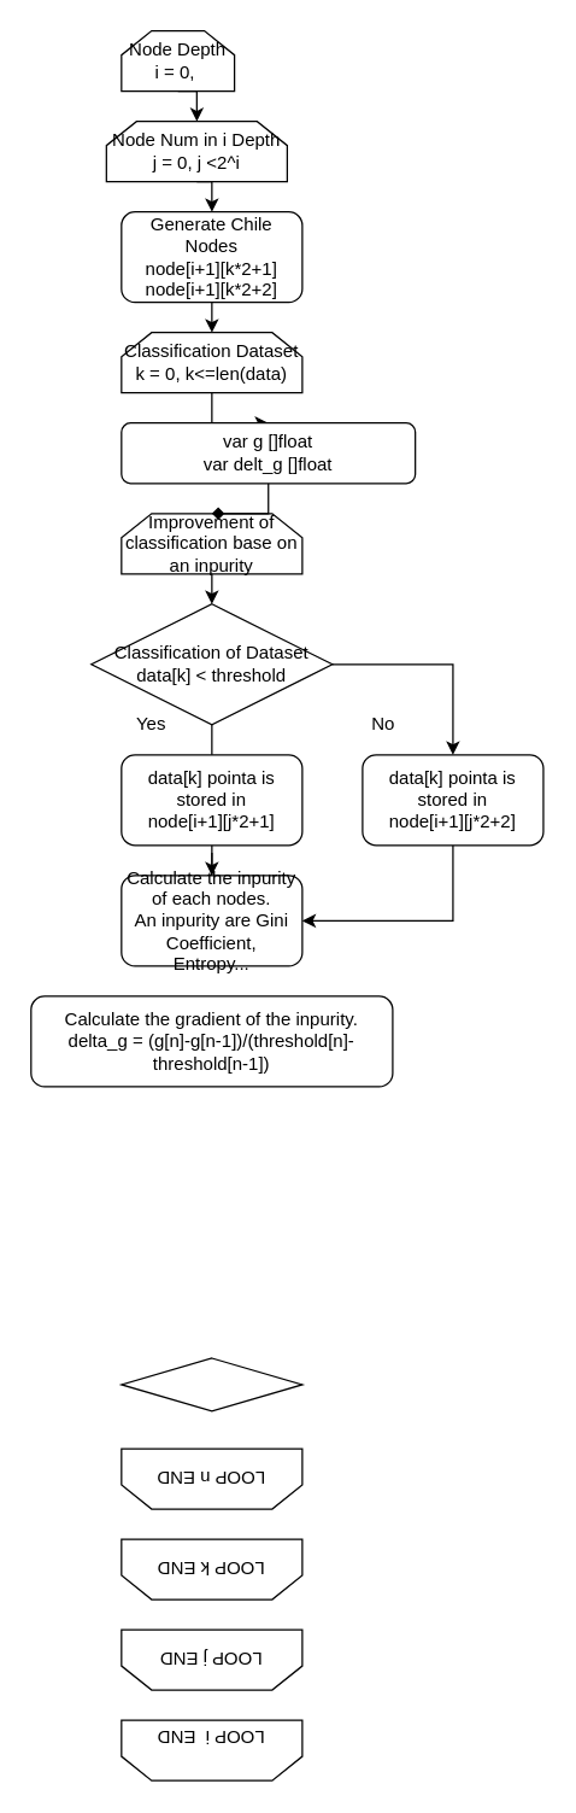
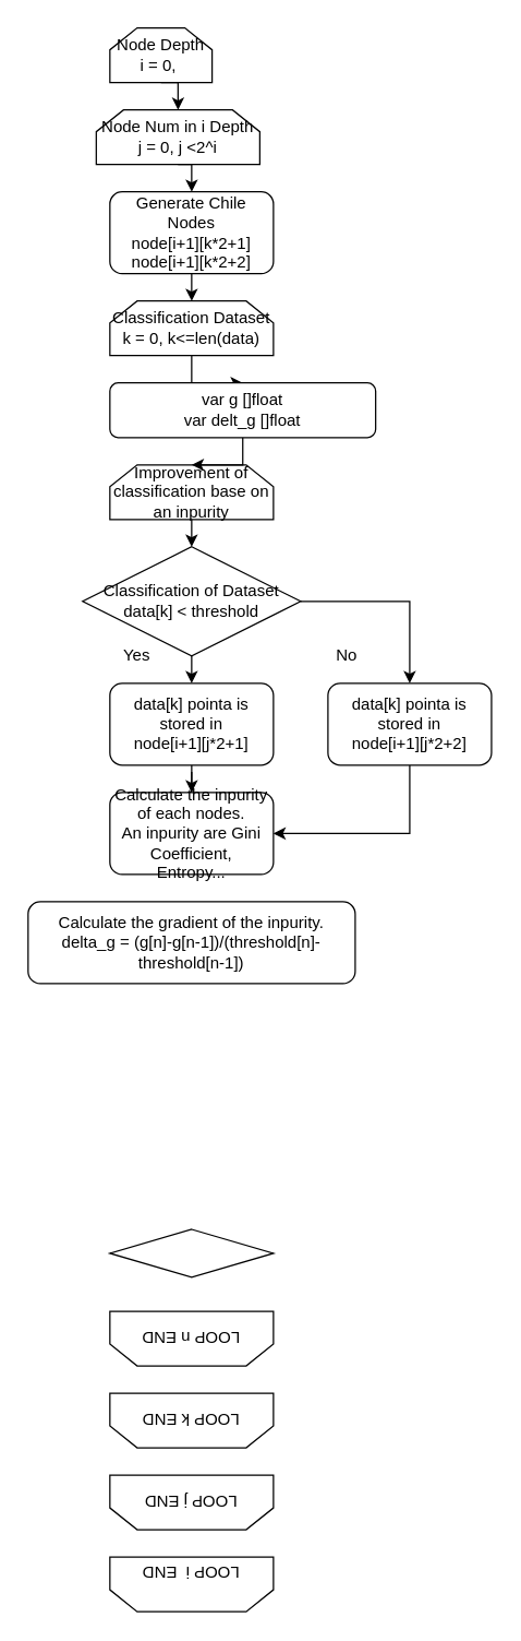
  <mxCell id="0" />
  <mxCell id="1" parent="0" />
  <mxCell id="2" style="edgeStyle=orthogonalEdgeStyle;rounded=0;orthogonalLoop=1;jettySize=auto;html=1;exitX=0.5;exitY=1;exitDx=0;exitDy=0;entryX=0.5;entryY=0;entryDx=0;entryDy=0;" edge="1" parent="1" source="3" target="13"><mxGeometry relative="1" as="geometry" /></mxCell>
  <mxCell id="3" value="Generate Chile Nodes&lt;br&gt;node[i+1][k*2+1]&lt;br&gt;node[i+1][k*2+2]" style="rounded=1;whiteSpace=wrap;html=1;" parent="1" vertex="1"><mxGeometry x="80" y="140" width="120" height="60" as="geometry" /></mxCell>
  <mxCell id="4" style="edgeStyle=orthogonalEdgeStyle;rounded=0;orthogonalLoop=1;jettySize=auto;html=1;exitX=0.5;exitY=1;exitDx=0;exitDy=0;entryX=0.5;entryY=0;entryDx=0;entryDy=0;" edge="1" parent="1" source="5" target="8"><mxGeometry relative="1" as="geometry" /></mxCell>
  <mxCell id="5" value="Node Depth&lt;br&gt;i = 0,&amp;nbsp;" style="shape=loopLimit;whiteSpace=wrap;html=1;" parent="1" vertex="1"><mxGeometry x="80" y="20" width="75" height="40" as="geometry" /></mxCell>
  <mxCell id="6" value="&lt;br&gt;LOOP i&amp;nbsp; END" style="shape=loopLimit;whiteSpace=wrap;html=1;rotation=-180;" parent="1" vertex="1"><mxGeometry x="80" y="1140" width="120" height="40" as="geometry" /></mxCell>
  <mxCell id="7" style="edgeStyle=orthogonalEdgeStyle;rounded=0;orthogonalLoop=1;jettySize=auto;html=1;exitX=0.5;exitY=1;exitDx=0;exitDy=0;entryX=0.5;entryY=0;entryDx=0;entryDy=0;" edge="1" parent="1" source="8" target="3"><mxGeometry relative="1" as="geometry" /></mxCell>
  <mxCell id="8" value="Node Num in i Depth&lt;br&gt;j = 0, j &amp;lt;2^i" style="shape=loopLimit;whiteSpace=wrap;html=1;" parent="1" vertex="1"><mxGeometry x="70" y="80" width="120" height="40" as="geometry" /></mxCell>
  <mxCell id="9" value="LOOP j END" style="shape=loopLimit;whiteSpace=wrap;html=1;rotation=-180;" parent="1" vertex="1"><mxGeometry x="80" y="1080" width="120" height="40" as="geometry" /></mxCell>
  <mxCell id="10" style="edgeStyle=orthogonalEdgeStyle;rounded=0;orthogonalLoop=1;jettySize=auto;html=1;exitX=0.5;exitY=1;exitDx=0;exitDy=0;entryX=1;entryY=0.5;entryDx=0;entryDy=0;" edge="1" parent="1" source="11" target="22"><mxGeometry relative="1" as="geometry"><mxPoint x="170" y="605" as="targetPoint" /></mxGeometry></mxCell>
  <mxCell id="11" value="data[k] pointa is stored in&lt;br&gt;node[i+1][j*2+2]" style="rounded=1;whiteSpace=wrap;html=1;" parent="1" vertex="1"><mxGeometry x="240" y="500" width="120" height="60" as="geometry" /></mxCell>
  <mxCell id="12" style="edgeStyle=orthogonalEdgeStyle;rounded=0;orthogonalLoop=1;jettySize=auto;html=1;exitX=0.5;exitY=1;exitDx=0;exitDy=0;entryX=0.5;entryY=0;entryDx=0;entryDy=0;" edge="1" parent="1" source="13" target="30"><mxGeometry relative="1" as="geometry" /></mxCell>
  <mxCell id="13" value="Classification Dataset&lt;br&gt;k = 0, k&amp;lt;=len(data)" style="shape=loopLimit;whiteSpace=wrap;html=1;" parent="1" vertex="1"><mxGeometry x="80" y="220" width="120" height="40" as="geometry" /></mxCell>
  <mxCell id="14" value="LOOP k END" style="shape=loopLimit;whiteSpace=wrap;html=1;rotation=-180;" parent="1" vertex="1"><mxGeometry x="80" y="1020" width="120" height="40" as="geometry" /></mxCell>
  <mxCell id="15" style="edgeStyle=orthogonalEdgeStyle;rounded=0;orthogonalLoop=1;jettySize=auto;html=1;exitX=0.5;exitY=1;exitDx=0;exitDy=0;entryX=0.5;entryY=0;entryDx=0;entryDy=0;" edge="1" parent="1" source="16"><mxGeometry relative="1" as="geometry"><mxPoint x="140" y="605" as="targetPoint" /></mxGeometry></mxCell>
  <mxCell id="16" value="data[k] pointa is stored in&lt;br&gt;node[i+1][j*2+1]" style="rounded=1;whiteSpace=wrap;html=1;" parent="1" vertex="1"><mxGeometry x="80" y="500" width="120" height="60" as="geometry" /></mxCell>
  <mxCell id="17" style="edgeStyle=orthogonalEdgeStyle;rounded=0;orthogonalLoop=1;jettySize=auto;html=1;exitX=1;exitY=0.5;exitDx=0;exitDy=0;entryX=0.5;entryY=0;entryDx=0;entryDy=0;" edge="1" parent="1" source="19" target="11"><mxGeometry relative="1" as="geometry" /></mxCell>
- <mxCell id="18" style="edgeStyle=orthogonalEdgeStyle;rounded=0;orthogonalLoop=1;jettySize=auto;html=1;exitX=0.5;exitY=1;exitDx=0;exitDy=0;entryX=0.5;entryY=0;entryDx=0;entryDy=0;endArrow=none;" edge="1" parent="1" source="19" target="16"><mxGeometry relative="1" as="geometry" /></mxCell>
+ <mxCell id="18" style="edgeStyle=orthogonalEdgeStyle;rounded=0;orthogonalLoop=1;jettySize=auto;html=1;exitX=0.5;exitY=1;exitDx=0;exitDy=0;entryX=0.5;entryY=0;entryDx=0;entryDy=0;" edge="1" parent="1" source="19" target="16"><mxGeometry relative="1" as="geometry" /></mxCell>
  <mxCell id="19" value="&lt;span&gt;Classification of Dataset&lt;/span&gt;&lt;br&gt;&lt;span&gt;data[k] &amp;lt; threshold&lt;/span&gt;" style="rhombus;whiteSpace=wrap;html=1;" parent="1" vertex="1"><mxGeometry x="60" y="400" width="160" height="80" as="geometry" /></mxCell>
  <mxCell id="20" value="Yes" style="text;html=1;strokeColor=none;fillColor=none;align=center;verticalAlign=middle;whiteSpace=wrap;rounded=0;" parent="1" vertex="1"><mxGeometry x="80" y="470" width="40" height="20" as="geometry" /></mxCell>
  <mxCell id="21" value="No" style="text;html=1;strokeColor=none;fillColor=none;align=center;verticalAlign=middle;whiteSpace=wrap;rounded=0;" parent="1" vertex="1"><mxGeometry x="234" y="470" width="40" height="20" as="geometry" /></mxCell>
  <mxCell id="22" value="Calculate the inpurity of each nodes.&lt;br&gt;An inpurity are Gini Coefficient,&lt;br&gt;Entropy..." style="rounded=1;whiteSpace=wrap;html=1;" parent="1" vertex="1"><mxGeometry x="80" y="580" width="120" height="60" as="geometry" /></mxCell>
  <mxCell id="23" style="edgeStyle=orthogonalEdgeStyle;rounded=0;orthogonalLoop=1;jettySize=auto;html=1;exitX=0.5;exitY=1;exitDx=0;exitDy=0;entryX=0.5;entryY=0;entryDx=0;entryDy=0;" edge="1" parent="1" target="22"><mxGeometry relative="1" as="geometry"><mxPoint x="140" y="565" as="sourcePoint" /></mxGeometry></mxCell>
  <mxCell id="24" style="edgeStyle=orthogonalEdgeStyle;rounded=0;orthogonalLoop=1;jettySize=auto;html=1;exitX=0.5;exitY=1;exitDx=0;exitDy=0;entryX=0.5;entryY=0;entryDx=0;entryDy=0;" edge="1" parent="1" source="25" target="19"><mxGeometry relative="1" as="geometry" /></mxCell>
  <mxCell id="25" value="Improvement of classification base on an inpurity" style="shape=loopLimit;whiteSpace=wrap;html=1;" vertex="1" parent="1"><mxGeometry x="80" y="340" width="120" height="40" as="geometry" /></mxCell>
  <mxCell id="26" value="LOOP n END" style="shape=loopLimit;whiteSpace=wrap;html=1;rotation=-180;" vertex="1" parent="1"><mxGeometry x="80" y="960" width="120" height="40" as="geometry" /></mxCell>
  <mxCell id="27" value="" style="rhombus;whiteSpace=wrap;html=1;" vertex="1" parent="1"><mxGeometry x="80" y="900" width="120" height="35" as="geometry" /></mxCell>
  <mxCell id="28" value="Calculate the gradient of the inpurity.&lt;br&gt;delta_g = (g[n]-g[n-1])/(threshold[n]-threshold[n-1])" style="rounded=1;whiteSpace=wrap;html=1;" vertex="1" parent="1"><mxGeometry x="20" y="660" width="240" height="60" as="geometry" /></mxCell>
- <mxCell id="29" value="" style="edgeStyle=orthogonalEdgeStyle;rounded=0;orthogonalLoop=1;jettySize=auto;html=1;endArrow=diamond;" edge="1" parent="1" source="30" target="25"><mxGeometry relative="1" as="geometry" /></mxCell>
+ <mxCell id="29" value="" style="edgeStyle=orthogonalEdgeStyle;rounded=0;orthogonalLoop=1;jettySize=auto;html=1;" edge="1" parent="1" source="30" target="25"><mxGeometry relative="1" as="geometry" /></mxCell>
  <mxCell id="30" value="var g []float&lt;br&gt;var delt_g []float" style="rounded=1;whiteSpace=wrap;html=1;" vertex="1" parent="1"><mxGeometry x="80" y="280" width="195" height="40" as="geometry" /></mxCell>
